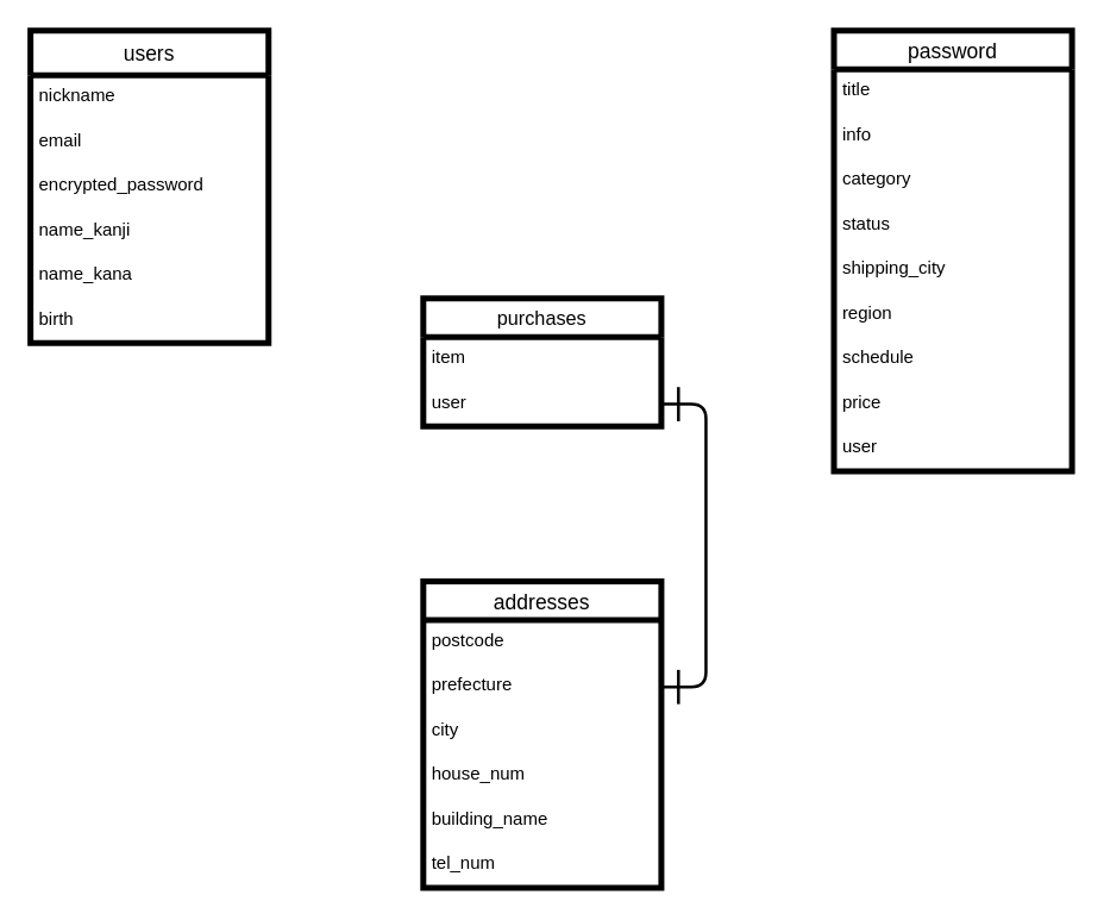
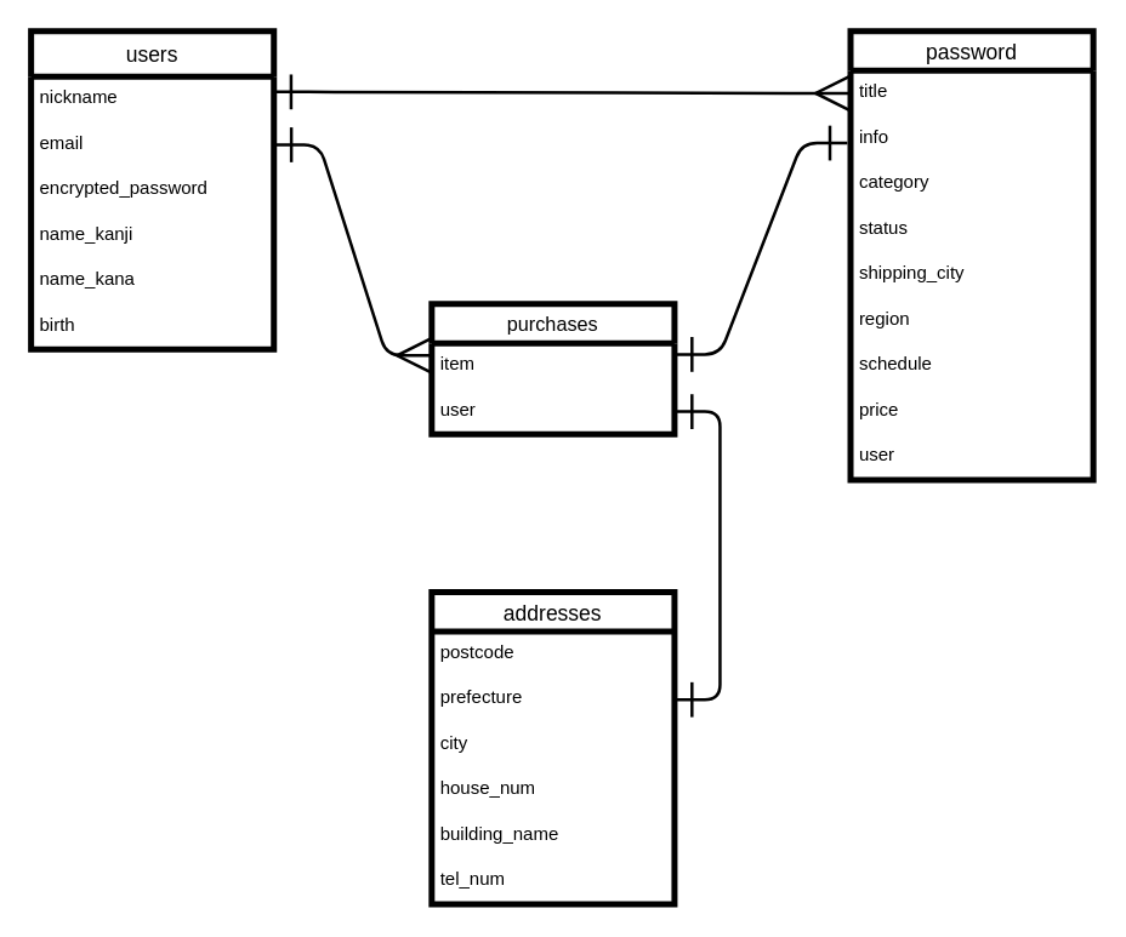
  <mxCell id="0" />
  <mxCell id="1" parent="0" />
  <mxCell id="2" value="users" style="swimlane;fontStyle=0;childLayout=stackLayout;horizontal=1;startSize=30;horizontalStack=0;resizeParent=1;resizeParentMax=0;resizeLast=0;collapsible=1;marginBottom=0;align=center;fontSize=14;strokeWidth=4;" vertex="1" parent="1"><mxGeometry x="20" y="20" width="160" height="210" as="geometry" /></mxCell>
  <mxCell id="3" value="nickname   " style="text;strokeColor=none;fillColor=none;spacingLeft=4;spacingRight=4;overflow=hidden;rotatable=0;points=[[0,0.5],[1,0.5]];portConstraint=eastwest;fontSize=12;strokeWidth=4;" vertex="1" parent="2"><mxGeometry y="30" width="160" height="30" as="geometry" /></mxCell>
  <mxCell id="4" value="email" style="text;strokeColor=none;fillColor=none;spacingLeft=4;spacingRight=4;overflow=hidden;rotatable=0;points=[[0,0.5],[1,0.5]];portConstraint=eastwest;fontSize=12;strokeWidth=4;" vertex="1" parent="2"><mxGeometry y="60" width="160" height="30" as="geometry" /></mxCell>
  <mxCell id="5" value="encrypted_password" style="text;strokeColor=none;fillColor=none;spacingLeft=4;spacingRight=4;overflow=hidden;rotatable=0;points=[[0,0.5],[1,0.5]];portConstraint=eastwest;fontSize=12;strokeWidth=4;" vertex="1" parent="2"><mxGeometry y="90" width="160" height="30" as="geometry" /></mxCell>
  <mxCell id="6" value="name_kanji" style="text;strokeColor=none;fillColor=none;spacingLeft=4;spacingRight=4;overflow=hidden;rotatable=0;points=[[0,0.5],[1,0.5]];portConstraint=eastwest;fontSize=12;strokeWidth=4;" vertex="1" parent="2"><mxGeometry y="120" width="160" height="30" as="geometry" /></mxCell>
  <mxCell id="7" value="name_kana" style="text;strokeColor=none;fillColor=none;spacingLeft=4;spacingRight=4;overflow=hidden;rotatable=0;points=[[0,0.5],[1,0.5]];portConstraint=eastwest;fontSize=12;strokeWidth=4;" vertex="1" parent="2"><mxGeometry y="150" width="160" height="30" as="geometry" /></mxCell>
  <mxCell id="8" value="birth" style="text;strokeColor=none;fillColor=none;spacingLeft=4;spacingRight=4;overflow=hidden;rotatable=0;points=[[0,0.5],[1,0.5]];portConstraint=eastwest;fontSize=12;strokeWidth=4;" vertex="1" parent="2"><mxGeometry y="180" width="160" height="30" as="geometry" /></mxCell>
  <mxCell id="9" value="password" style="swimlane;fontStyle=0;childLayout=stackLayout;horizontal=1;startSize=26;horizontalStack=0;resizeParent=1;resizeParentMax=0;resizeLast=0;collapsible=1;marginBottom=0;align=center;fontSize=14;strokeWidth=4;" vertex="1" parent="1"><mxGeometry x="560" y="20" width="160" height="296" as="geometry" /></mxCell>
  <mxCell id="10" value="title" style="text;strokeColor=none;fillColor=none;spacingLeft=4;spacingRight=4;overflow=hidden;rotatable=0;points=[[0,0.5],[1,0.5]];portConstraint=eastwest;fontSize=12;strokeWidth=4;" vertex="1" parent="9"><mxGeometry y="26" width="160" height="30" as="geometry" /></mxCell>
  <mxCell id="11" value="info" style="text;strokeColor=none;fillColor=none;spacingLeft=4;spacingRight=4;overflow=hidden;rotatable=0;points=[[0,0.5],[1,0.5]];portConstraint=eastwest;fontSize=12;strokeWidth=4;" vertex="1" parent="9"><mxGeometry y="56" width="160" height="30" as="geometry" /></mxCell>
  <mxCell id="12" value="category" style="text;strokeColor=none;fillColor=none;spacingLeft=4;spacingRight=4;overflow=hidden;rotatable=0;points=[[0,0.5],[1,0.5]];portConstraint=eastwest;fontSize=12;strokeWidth=4;" vertex="1" parent="9"><mxGeometry y="86" width="160" height="30" as="geometry" /></mxCell>
  <mxCell id="13" value="status" style="text;strokeColor=none;fillColor=none;spacingLeft=4;spacingRight=4;overflow=hidden;rotatable=0;points=[[0,0.5],[1,0.5]];portConstraint=eastwest;fontSize=12;strokeWidth=4;" vertex="1" parent="9"><mxGeometry y="116" width="160" height="30" as="geometry" /></mxCell>
  <mxCell id="14" value="shipping_city" style="text;strokeColor=none;fillColor=none;spacingLeft=4;spacingRight=4;overflow=hidden;rotatable=0;points=[[0,0.5],[1,0.5]];portConstraint=eastwest;fontSize=12;strokeWidth=4;" vertex="1" parent="9"><mxGeometry y="146" width="160" height="30" as="geometry" /></mxCell>
  <mxCell id="15" value="region" style="text;strokeColor=none;fillColor=none;spacingLeft=4;spacingRight=4;overflow=hidden;rotatable=0;points=[[0,0.5],[1,0.5]];portConstraint=eastwest;fontSize=12;strokeWidth=4;" vertex="1" parent="9"><mxGeometry y="176" width="160" height="30" as="geometry" /></mxCell>
  <mxCell id="16" value="schedule" style="text;strokeColor=none;fillColor=none;spacingLeft=4;spacingRight=4;overflow=hidden;rotatable=0;points=[[0,0.5],[1,0.5]];portConstraint=eastwest;fontSize=12;strokeWidth=4;" vertex="1" parent="9"><mxGeometry y="206" width="160" height="30" as="geometry" /></mxCell>
  <mxCell id="17" value="price" style="text;strokeColor=none;fillColor=none;spacingLeft=4;spacingRight=4;overflow=hidden;rotatable=0;points=[[0,0.5],[1,0.5]];portConstraint=eastwest;fontSize=12;strokeWidth=4;" vertex="1" parent="9"><mxGeometry y="236" width="160" height="30" as="geometry" /></mxCell>
  <mxCell id="18" value="user" style="text;strokeColor=none;fillColor=none;spacingLeft=4;spacingRight=4;overflow=hidden;rotatable=0;points=[[0,0.5],[1,0.5]];portConstraint=eastwest;fontSize=12;strokeWidth=4;" vertex="1" parent="9"><mxGeometry y="266" width="160" height="30" as="geometry" /></mxCell>
  <mxCell id="19" value="purchases" style="swimlane;fontStyle=0;childLayout=stackLayout;horizontal=1;startSize=26;horizontalStack=0;resizeParent=1;resizeParentMax=0;resizeLast=0;collapsible=1;marginBottom=0;align=center;fontSize=13;strokeWidth=4;" vertex="1" parent="1"><mxGeometry x="284" y="200" width="160" height="86" as="geometry" /></mxCell>
  <mxCell id="20" value="item" style="text;strokeColor=none;fillColor=none;spacingLeft=4;spacingRight=4;overflow=hidden;rotatable=0;points=[[0,0.5],[1,0.5]];portConstraint=eastwest;fontSize=12;strokeWidth=4;" vertex="1" parent="19"><mxGeometry y="26" width="160" height="30" as="geometry" /></mxCell>
  <mxCell id="21" value="user" style="text;strokeColor=none;fillColor=none;spacingLeft=4;spacingRight=4;overflow=hidden;rotatable=0;points=[[0,0.5],[1,0.5]];portConstraint=eastwest;fontSize=12;strokeWidth=4;" vertex="1" parent="19"><mxGeometry y="56" width="160" height="30" as="geometry" /></mxCell>
  <mxCell id="22" value="addresses" style="swimlane;fontStyle=0;childLayout=stackLayout;horizontal=1;startSize=26;horizontalStack=0;resizeParent=1;resizeParentMax=0;resizeLast=0;collapsible=1;marginBottom=0;align=center;fontSize=14;strokeWidth=4;" vertex="1" parent="1"><mxGeometry x="284" y="390" width="160" height="206" as="geometry" /></mxCell>
  <mxCell id="23" value="postcode" style="text;strokeColor=none;fillColor=none;spacingLeft=4;spacingRight=4;overflow=hidden;rotatable=0;points=[[0,0.5],[1,0.5]];portConstraint=eastwest;fontSize=12;strokeWidth=4;" vertex="1" parent="22"><mxGeometry y="26" width="160" height="30" as="geometry" /></mxCell>
  <mxCell id="24" value="prefecture" style="text;strokeColor=none;fillColor=none;spacingLeft=4;spacingRight=4;overflow=hidden;rotatable=0;points=[[0,0.5],[1,0.5]];portConstraint=eastwest;fontSize=12;strokeWidth=4;" vertex="1" parent="22"><mxGeometry y="56" width="160" height="30" as="geometry" /></mxCell>
  <mxCell id="25" value="city" style="text;strokeColor=none;fillColor=none;spacingLeft=4;spacingRight=4;overflow=hidden;rotatable=0;points=[[0,0.5],[1,0.5]];portConstraint=eastwest;fontSize=12;strokeWidth=4;" vertex="1" parent="22"><mxGeometry y="86" width="160" height="30" as="geometry" /></mxCell>
  <mxCell id="26" value="house_num" style="text;strokeColor=none;fillColor=none;spacingLeft=4;spacingRight=4;overflow=hidden;rotatable=0;points=[[0,0.5],[1,0.5]];portConstraint=eastwest;fontSize=12;strokeWidth=4;" vertex="1" parent="22"><mxGeometry y="116" width="160" height="30" as="geometry" /></mxCell>
  <mxCell id="27" value="building_name" style="text;strokeColor=none;fillColor=none;spacingLeft=4;spacingRight=4;overflow=hidden;rotatable=0;points=[[0,0.5],[1,0.5]];portConstraint=eastwest;fontSize=12;strokeWidth=4;" vertex="1" parent="22"><mxGeometry y="146" width="160" height="30" as="geometry" /></mxCell>
  <mxCell id="28" value="tel_num" style="text;strokeColor=none;fillColor=none;spacingLeft=4;spacingRight=4;overflow=hidden;rotatable=0;points=[[0,0.5],[1,0.5]];portConstraint=eastwest;fontSize=12;strokeWidth=4;" vertex="1" parent="22"><mxGeometry y="176" width="160" height="30" as="geometry" /></mxCell>
+ <mxCell id="29" value="" style="edgeStyle=entityRelationEdgeStyle;fontSize=12;html=1;endArrow=ERmany;strokeWidth=2;startArrow=ERone;startFill=0;entryX=0;entryY=0.5;entryDx=0;entryDy=0;jumpSize=7;endSize=20;startSize=20;exitX=0.999;exitY=0.337;exitDx=0;exitDy=0;exitPerimeter=0;" edge="1" parent="1" source="3" target="10"><mxGeometry width="100" height="100" relative="1" as="geometry"><mxPoint x="181" y="91" as="sourcePoint" /><mxPoint x="500" y="70" as="targetPoint" /></mxGeometry></mxCell>
+ <mxCell id="30" value="" style="edgeStyle=entityRelationEdgeStyle;fontSize=12;html=1;endArrow=ERmany;strokeWidth=2;startSize=20;endSize=20;jumpSize=7;entryX=0.001;entryY=0.267;entryDx=0;entryDy=0;entryPerimeter=0;exitX=1;exitY=0.5;exitDx=0;exitDy=0;startArrow=ERone;startFill=0;" edge="1" parent="1" source="4" target="20"><mxGeometry width="100" height="100" relative="1" as="geometry"><mxPoint x="270" y="270" as="sourcePoint" /><mxPoint x="280" y="275" as="targetPoint" /></mxGeometry></mxCell>
  <mxCell id="31" value="" style="edgeStyle=entityRelationEdgeStyle;fontSize=12;html=1;endArrow=ERone;endFill=1;strokeWidth=2;startSize=20;endSize=20;jumpSize=7;startArrow=ERone;startFill=0;" edge="1" parent="1" source="21" target="24"><mxGeometry width="100" height="100" relative="1" as="geometry"><mxPoint x="450" y="240" as="sourcePoint" /><mxPoint x="580" y="280" as="targetPoint" /></mxGeometry></mxCell>
+ <mxCell id="32" value="" style="edgeStyle=entityRelationEdgeStyle;fontSize=12;html=1;endArrow=ERone;endFill=1;strokeWidth=2;startSize=20;endSize=20;jumpSize=7;startArrow=ERone;startFill=0;exitX=1;exitY=0.242;exitDx=0;exitDy=0;entryX=-0.013;entryY=0.595;entryDx=0;entryDy=0;entryPerimeter=0;exitPerimeter=0;" edge="1" parent="1" source="20" target="11"><mxGeometry width="100" height="100" relative="1" as="geometry"><mxPoint x="450" y="220" as="sourcePoint" /><mxPoint x="560" y="90" as="targetPoint" /></mxGeometry></mxCell>
